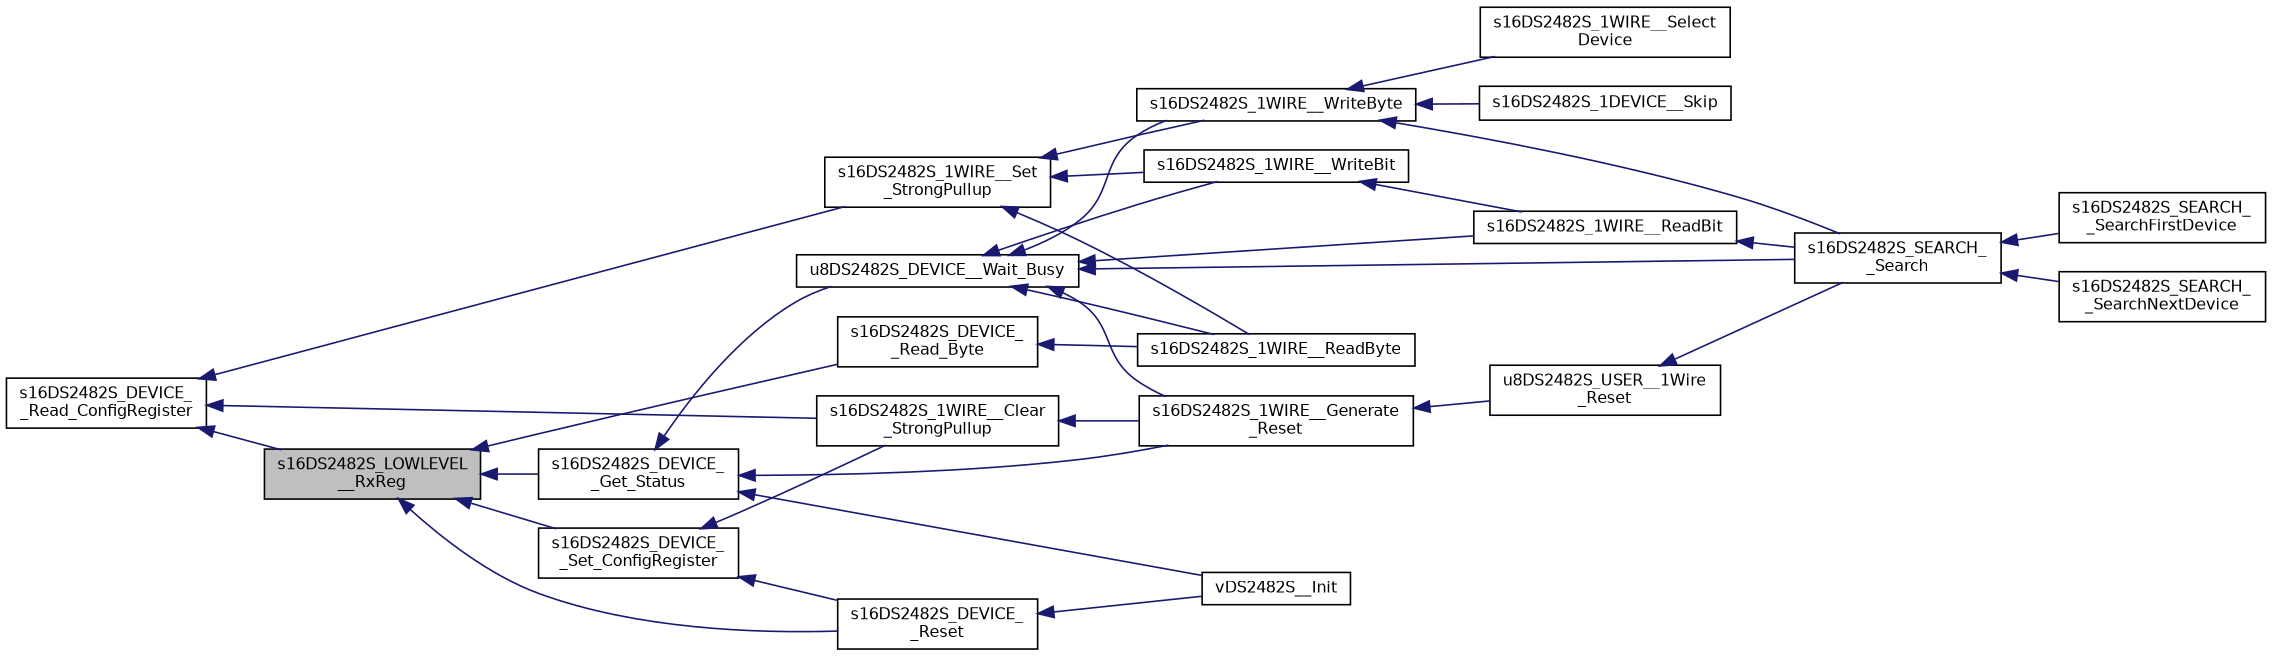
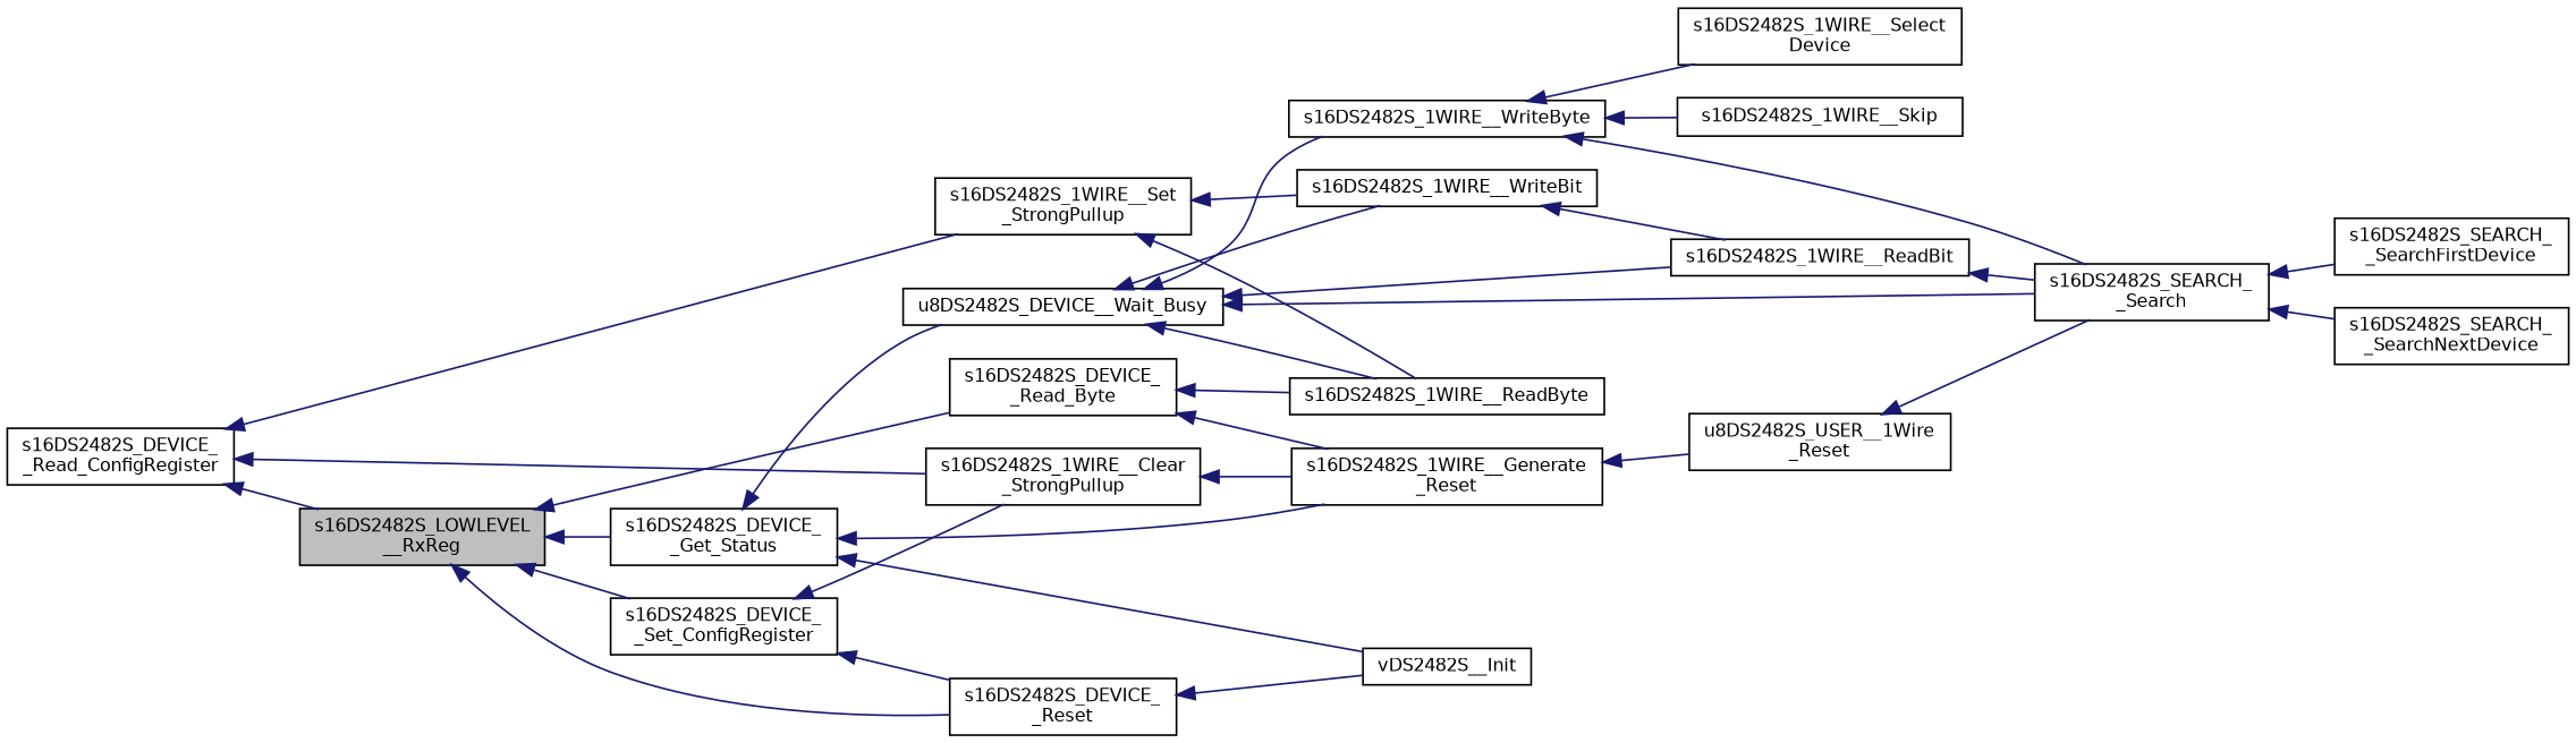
  digraph {
    rankdir=LR
    node [color=black fillcolor=white fontname=Helvetica fontsize=10 shape=record style=filled]
    edge [color=midnightblue dir=back fontname=Helvetica fontsize=10 labelfontname=Helvetica labelfontsize=10 style=solid]
    n1 [fillcolor=grey75 fontcolor=black height=0.2 label="s16DS2482S_LOWLEVEL\l__RxReg" width=0.4]
    n2 [height=0.2 label="s16DS2482S_DEVICE_\l_Get_Status" width=0.4]
    n3 [height=0.2 label="s16DS2482S_DEVICE_\l_Set_ConfigRegister" width=0.4]
    n4 [height=0.2 label="s16DS2482S_DEVICE_\l_Reset" width=0.4]
    n5 [height=0.2 label="s16DS2482S_DEVICE_\l_Read_Byte" width=0.4]
    n6 [height=0.2 label=u8DS2482S_DEVICE__Wait_Busy width=0.4]
    n7 [height=0.2 label=vDS2482S__Init width=0.4]
    n8 [height=0.2 label="s16DS2482S_1WIRE__Generate\l_Reset" width=0.4]
    n9 [height=0.2 label="s16DS2482S_1WIRE__Clear\l_StrongPullup" width=0.4]
    n10 [height=0.2 label=s16DS2482S_1WIRE__ReadByte width=0.4]
    n11 [height=0.2 label="s16DS2482S_DEVICE_\l_Read_ConfigRegister" width=0.4]
    n12 [height=0.2 label="s16DS2482S_1WIRE__Set\l_StrongPullup" width=0.4]
    n13 [height=0.2 label="s16DS2482S_SEARCH_\l_Search" width=0.4]
    n14 [height=0.2 label=s16DS2482S_1WIRE__WriteByte width=0.4]
    n15 [height=0.2 label=s16DS2482S_1WIRE__WriteBit width=0.4]
    n16 [height=0.2 label=s16DS2482S_1WIRE__ReadBit width=0.4]
    n17 [height=0.2 label="u8DS2482S_USER__1Wire\l_Reset" width=0.4]
    n18 [height=0.2 label="s16DS2482S_SEARCH_\l_SearchFirstDevice" width=0.4]
    n19 [height=0.2 label="s16DS2482S_SEARCH_\l_SearchNextDevice" width=0.4]
    n20 [height=0.2 label="s16DS2482S_1WIRE__Select\lDevice" width=0.4]
-   n21 [height=0.2 label=s16DS2482S_1DEVICE__Skip width=0.4]
+   n21 [height=0.2 label=s16DS2482S_1WIRE__Skip width=0.4]
    n1 -> n2
    n1 -> n3
    n1 -> n4
    n1 -> n5
    n2 -> n6
    n2 -> n7
    n2 -> n8
    n3 -> n4
    n3 -> n9
    n4 -> n7
    n5 -> n10
-   n6 -> n8
+   n5 -> n8
    n6 -> n10
    n6 -> n13
    n6 -> n14
    n6 -> n15
    n6 -> n16
    n8 -> n17
    n9 -> n8
    n11 -> n1
    n11 -> n9
    n11 -> n12
    n12 -> n10
-   n12 -> n14
    n12 -> n15
    n13 -> n18
    n13 -> n19
    n14 -> n13
    n14 -> n20
    n14 -> n21
    n15 -> n16
    n16 -> n13
    n17 -> n13
  }
